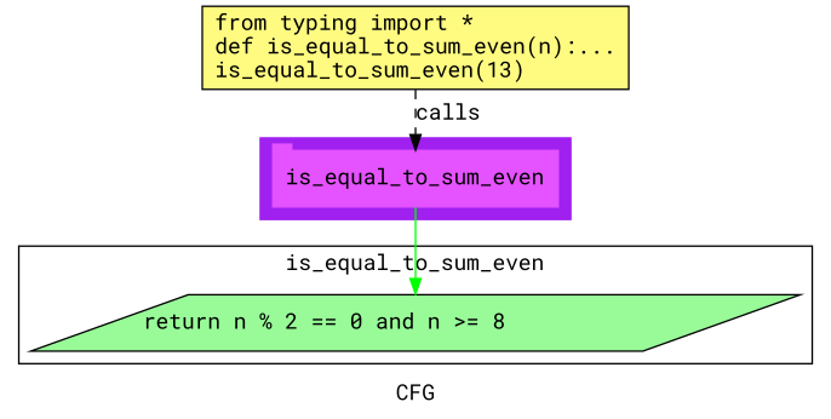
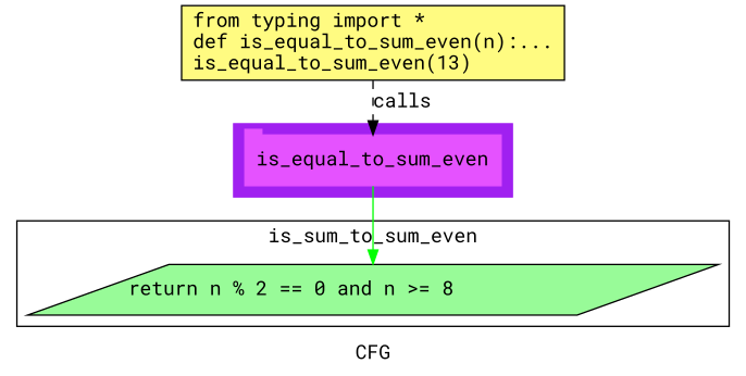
  digraph {
    compound=True
    fontname="Roboto Mono"
    label=CFG
    pack=False
    rankdir=TB
    ranksep=0.02
    node [fontname="Roboto Mono" style="filled,solid"]
    edge [fontname="Roboto Mono"]
    n1 [color="#E552FF" height=0.5 label=is_equal_to_sum_even linenum="[7]" shape=tab style=filled width=2.5278]
    n2 [fillcolor="#98fb98" height=0.5 label="return n % 2 == 0 and n >= 8\l" linenum="[5]" shape=parallelogram width=6.5647]
    n3 [fillcolor="#FFFB81" height=0.73611 label="from typing import *\ldef is_equal_to_sum_even(n):...\lis_equal_to_sum_even(13)\l" linenum="[1]" shape=rectangle width=3.7778]
    subgraph cluster_1 {
      color=purple
      compound=true
      label=""
      shape=tab
      style=filled
      n1
    }
    subgraph cluster_2 {
-     label=is_equal_to_sum_even
+     label=is_sum_to_sum_even
      n2
    }
    n1 -> n2 [color=green]
    n3 -> n1 [label=calls style=dashed]
  }
